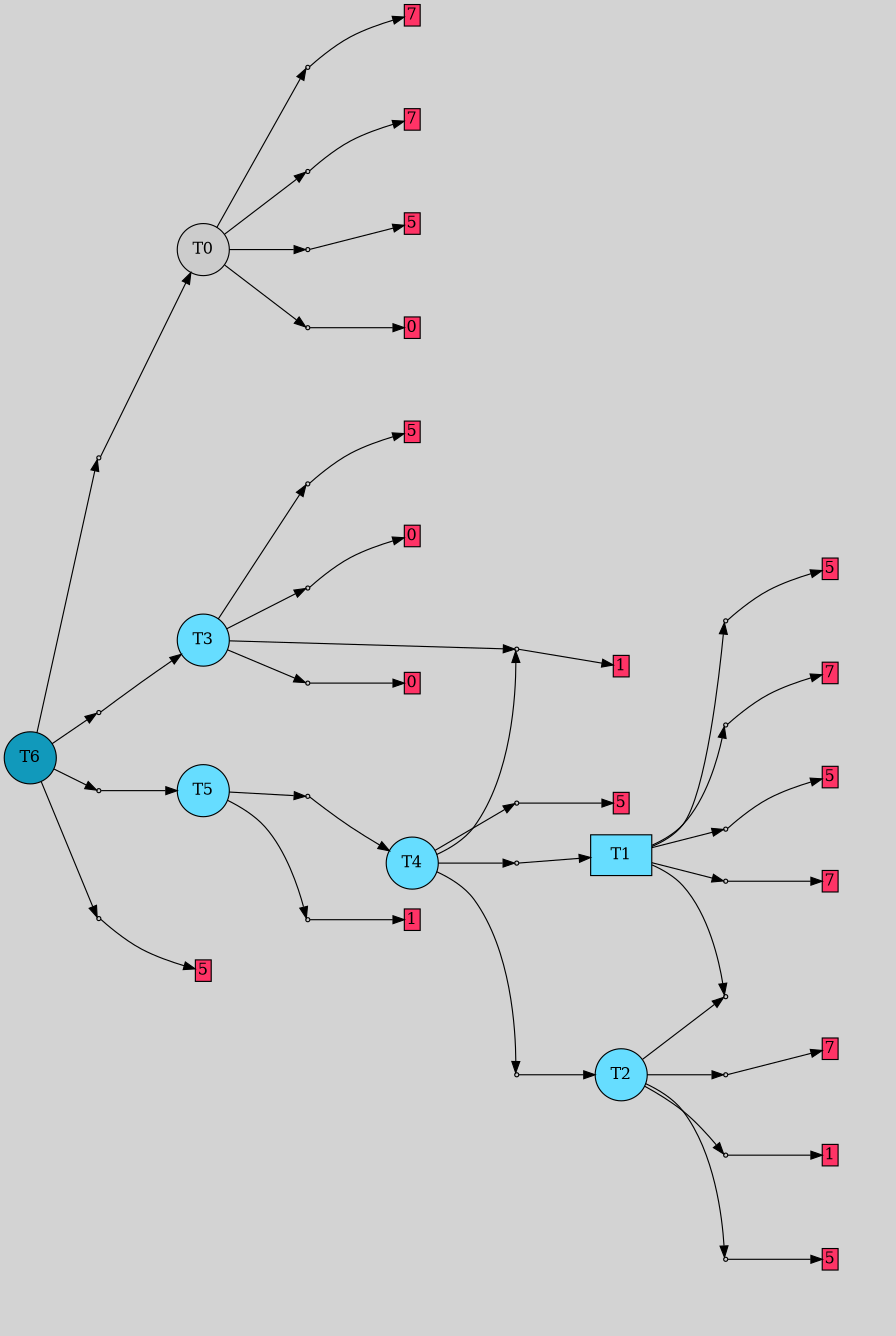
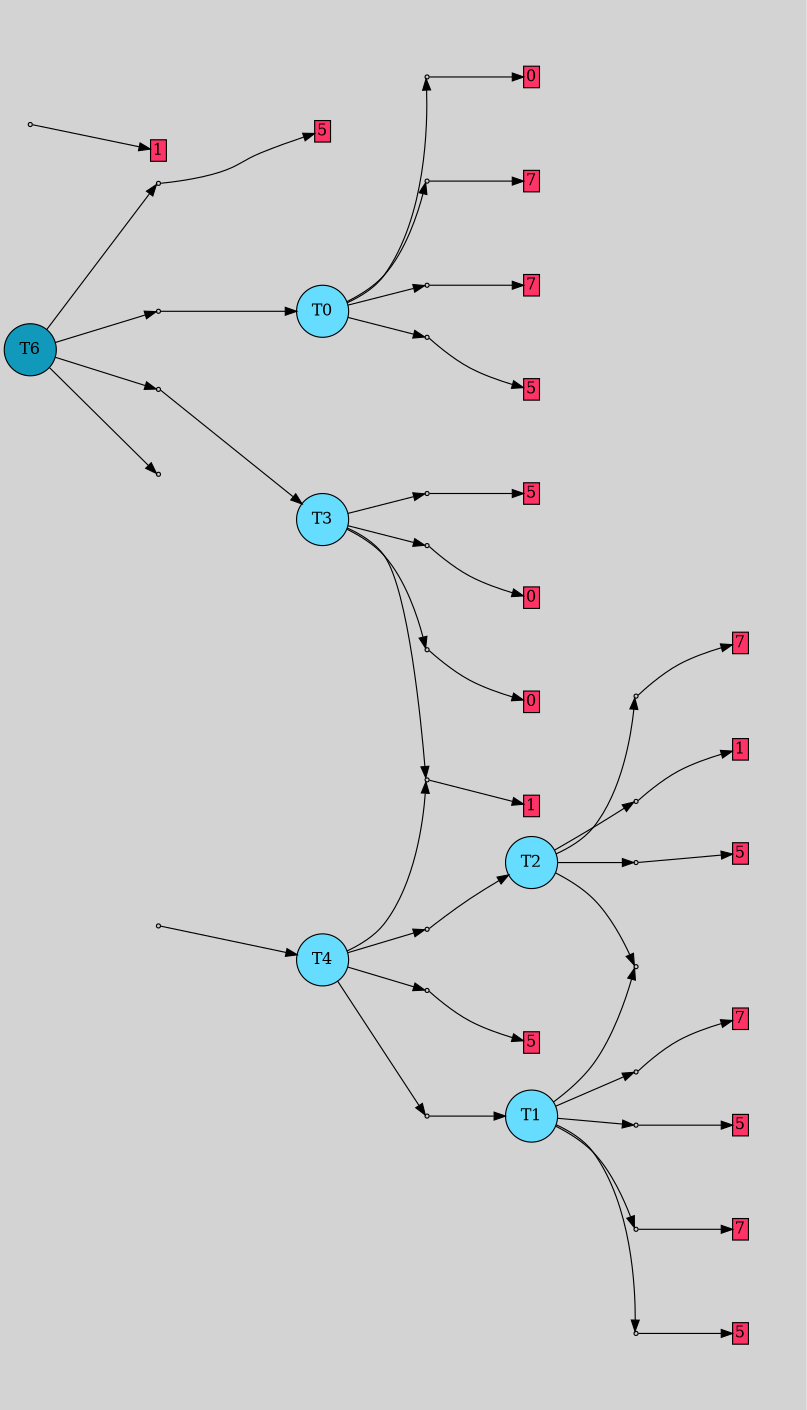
  digraph {
    bgcolor=lightgray
    rankdir=LR
    node [shape=box style=filled]
    T6 [fillcolor="#1199bb" shape=circle]
    P21 [fillcolor="#cccccc" shape=point]
    P22 [fillcolor="#cccccc" shape=point]
    P23 [fillcolor="#cccccc" shape=point]
    P24 [fillcolor="#cccccc" shape=point]
-   T0 [fillcolor="#cccccc" shape=circle]
+   T0 [fillcolor="#66ddff" shape=circle]
    P0 [fillcolor="#cccccc" shape=point]
    P1 [fillcolor="#cccccc" shape=point]
    P2 [fillcolor="#cccccc" shape=point]
    P3 [fillcolor="#cccccc" shape=point]
    n11 [label="2|0&4|0#3|5&#92;n" style=invis]
    n12 [fillcolor="#ff3366" height=0 label=5 margin=0.03 width=0]
    n13 [label="5|0&0|0#3|0&#92;n" style=invis]
    n14 [fillcolor="#ff3366" height=0 label=0 margin=0.03 width=0]
    n15 [label="6|0&3|4#0|5&#92;n" style=invis]
    n16 [fillcolor="#ff3366" height=0 label=7 margin=0.03 width=0]
    n17 [label="1|0&1|1#2|0&#92;n" style=invis]
    n18 [fillcolor="#ff3366" height=0 label=7 margin=0.03 width=0]
-   T1 [fillcolor="#66ddff"]
+   T1 [fillcolor="#66ddff" shape=circle]
    P4 [fillcolor="#cccccc" shape=point]
    P5 [fillcolor="#cccccc" shape=point]
    P6 [fillcolor="#cccccc" shape=point]
    P7 [fillcolor="#cccccc" shape=point]
    P8 [fillcolor="#cccccc" shape=point]
    n25 [label="0|0&1|6#3|7&#92;n" style=invis]
    n26 [label="2|0&4|4#3|5&#92;n" style=invis]
    n27 [fillcolor="#ff3366" height=0 label=5 margin=0.03 width=0]
    n28 [label="1|0&3|4#2|6&#92;n" style=invis]
    n29 [fillcolor="#ff3366" height=0 label=7 margin=0.03 width=0]
    n30 [label="2|0&4|0#3|5&#92;n" style=invis]
    n31 [fillcolor="#ff3366" height=0 label=5 margin=0.03 width=0]
    n32 [label="2|3&3|7#4|6&#92;n0|0&0|3#3|1&#92;n" style=invis]
    n33 [fillcolor="#ff3366" height=0 label=7 margin=0.03 width=0]
    T2 [fillcolor="#66ddff" shape=circle]
    P9 [fillcolor="#cccccc" shape=point]
    P10 [fillcolor="#cccccc" shape=point]
    P11 [fillcolor="#cccccc" shape=point]
    n38 [label="2|0&4|4#3|5&#92;n" style=invis]
    n39 [fillcolor="#ff3366" height=0 label=5 margin=0.03 width=0]
    n40 [label="3|1&2|2#1|6&#92;n1|0&0|1#2|0&#92;n" style=invis]
    n41 [fillcolor="#ff3366" height=0 label=7 margin=0.03 width=0]
    n42 [label="1|0&0|2#3|4&#92;n" style=invis]
    n43 [fillcolor="#ff3366" height=0 label=1 margin=0.03 width=0]
    T3 [fillcolor="#66ddff" shape=circle]
    P12 [fillcolor="#cccccc" shape=point]
    P13 [fillcolor="#cccccc" shape=point]
    P14 [fillcolor="#cccccc" shape=point]
    P15 [fillcolor="#cccccc" shape=point]
    n49 [label="1|0&0|2#3|4&#92;n" style=invis]
    n50 [fillcolor="#ff3366" height=0 label=1 margin=0.03 width=0]
    n51 [label="4|0&3|7#4|5&#92;n" style=invis]
    n52 [fillcolor="#ff3366" height=0 label=0 margin=0.03 width=0]
    n53 [label="2|0&4|7#3|5&#92;n" style=invis]
    n54 [fillcolor="#ff3366" height=0 label=5 margin=0.03 width=0]
    n55 [label="5|0&3|0#2|0&#92;n" style=invis]
    n56 [fillcolor="#ff3366" height=0 label=0 margin=0.03 width=0]
    T4 [fillcolor="#66ddff" shape=circle]
    P16 [fillcolor="#cccccc" shape=point]
    P17 [fillcolor="#cccccc" shape=point]
    P18 [fillcolor="#cccccc" shape=point]
    n61 [label="5|0&0|3#4|7&#92;n" style=invis]
    n62 [label="6|0&2|4#4|3&#92;n" style=invis]
    n63 [label="1|0&3|5#0|6&#92;n" style=invis]
    n64 [fillcolor="#ff3366" height=0 label=5 margin=0.03 width=0]
-   T5 [fillcolor="#66ddff" shape=circle]
    P19 [fillcolor="#cccccc" shape=point]
    P20 [fillcolor="#cccccc" shape=point]
    n68 [label="6|0&4|0#3|0&#92;n" style=invis]
    n69 [label="6|0&2|5#4|2&#92;n" style=invis]
    n70 [fillcolor="#ff3366" height=0 label=1 margin=0.03 width=0]
    n71 [label="6|0&3|3#2|5&#92;n" style=invis]
    n72 [label="1|0&4|6#2|1&#92;n" style=invis]
    n73 [label="6|0&1|6#2|0&#92;n" style=invis]
    n74 [label="2|0&4|4#3|5&#92;n" style=invis]
    n75 [fillcolor="#ff3366" height=0 label=5 margin=0.03 width=0]
    subgraph sub_1 {
      rank=same
      T6
    }
    T6 -> P21
    T6 -> P22
    T6 -> P23
    T6 -> P24
    P21 -> T0
    P21 -> n71 [style=invis]
    P22 -> T3
    P22 -> n72 [style=invis]
-   P23 -> T5
    P23 -> n73 [style=invis]
    P24 -> n74 [style=invis]
    P24 -> n75
    T0 -> P0
    T0 -> P1
    T0 -> P2
    T0 -> P3
    P0 -> n11 [style=invis]
    P0 -> n12
    P1 -> n13 [style=invis]
    P1 -> n14
    P2 -> n15 [style=invis]
    P2 -> n16
    P3 -> n17 [style=invis]
    P3 -> n18
    T1 -> P4
    T1 -> P5
    T1 -> P6
    T1 -> P7
    T1 -> P8
    P4 -> n25 [style=invis]
    P5 -> n26 [style=invis]
    P5 -> n27
    P6 -> n28 [style=invis]
    P6 -> n29
    P7 -> n30 [style=invis]
    P7 -> n31
    P8 -> n32 [style=invis]
    P8 -> n33
    T2 -> P4
    T2 -> P9
    T2 -> P10
    T2 -> P11
    P9 -> n38 [style=invis]
    P9 -> n39
    P10 -> n40 [style=invis]
    P10 -> n41
    P11 -> n42 [style=invis]
    P11 -> n43
    T3 -> P12
    T3 -> P13
    T3 -> P14
    T3 -> P15
    P12 -> n49 [style=invis]
    P12 -> n50
    P13 -> n51 [style=invis]
    P13 -> n52
    P14 -> n53 [style=invis]
    P14 -> n54
    P15 -> n55 [style=invis]
    P15 -> n56
    T4 -> P12
    T4 -> P16
    T4 -> P17
    T4 -> P18
    P16 -> T1
    P16 -> n61 [style=invis]
    P17 -> T2
    P17 -> n62 [style=invis]
    P18 -> n63 [style=invis]
    P18 -> n64
-   T5 -> P19
-   T5 -> P20
    P19 -> T4
    P19 -> n68 [style=invis]
    P20 -> n69 [style=invis]
    P20 -> n70
  }
